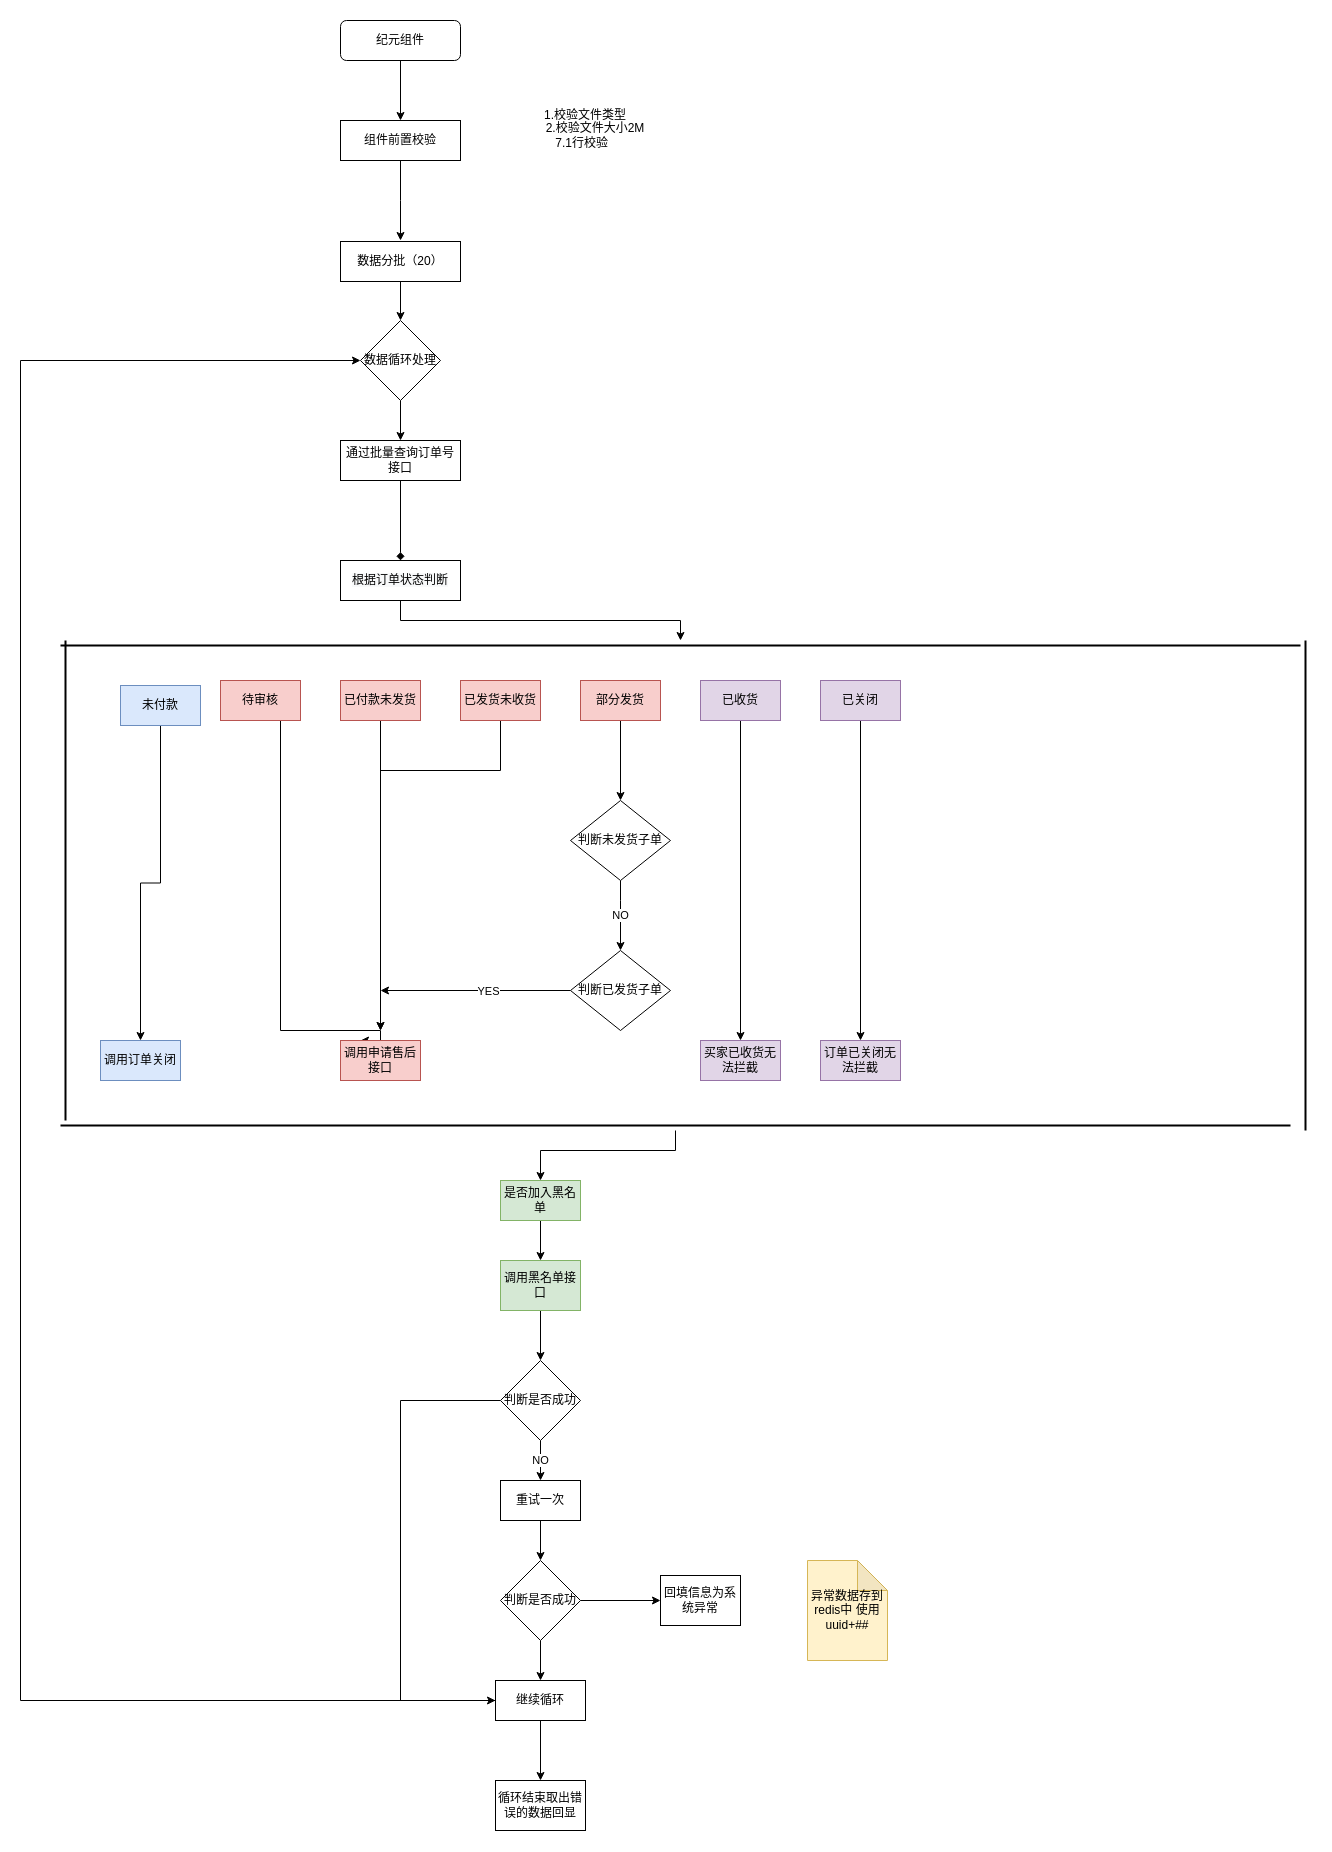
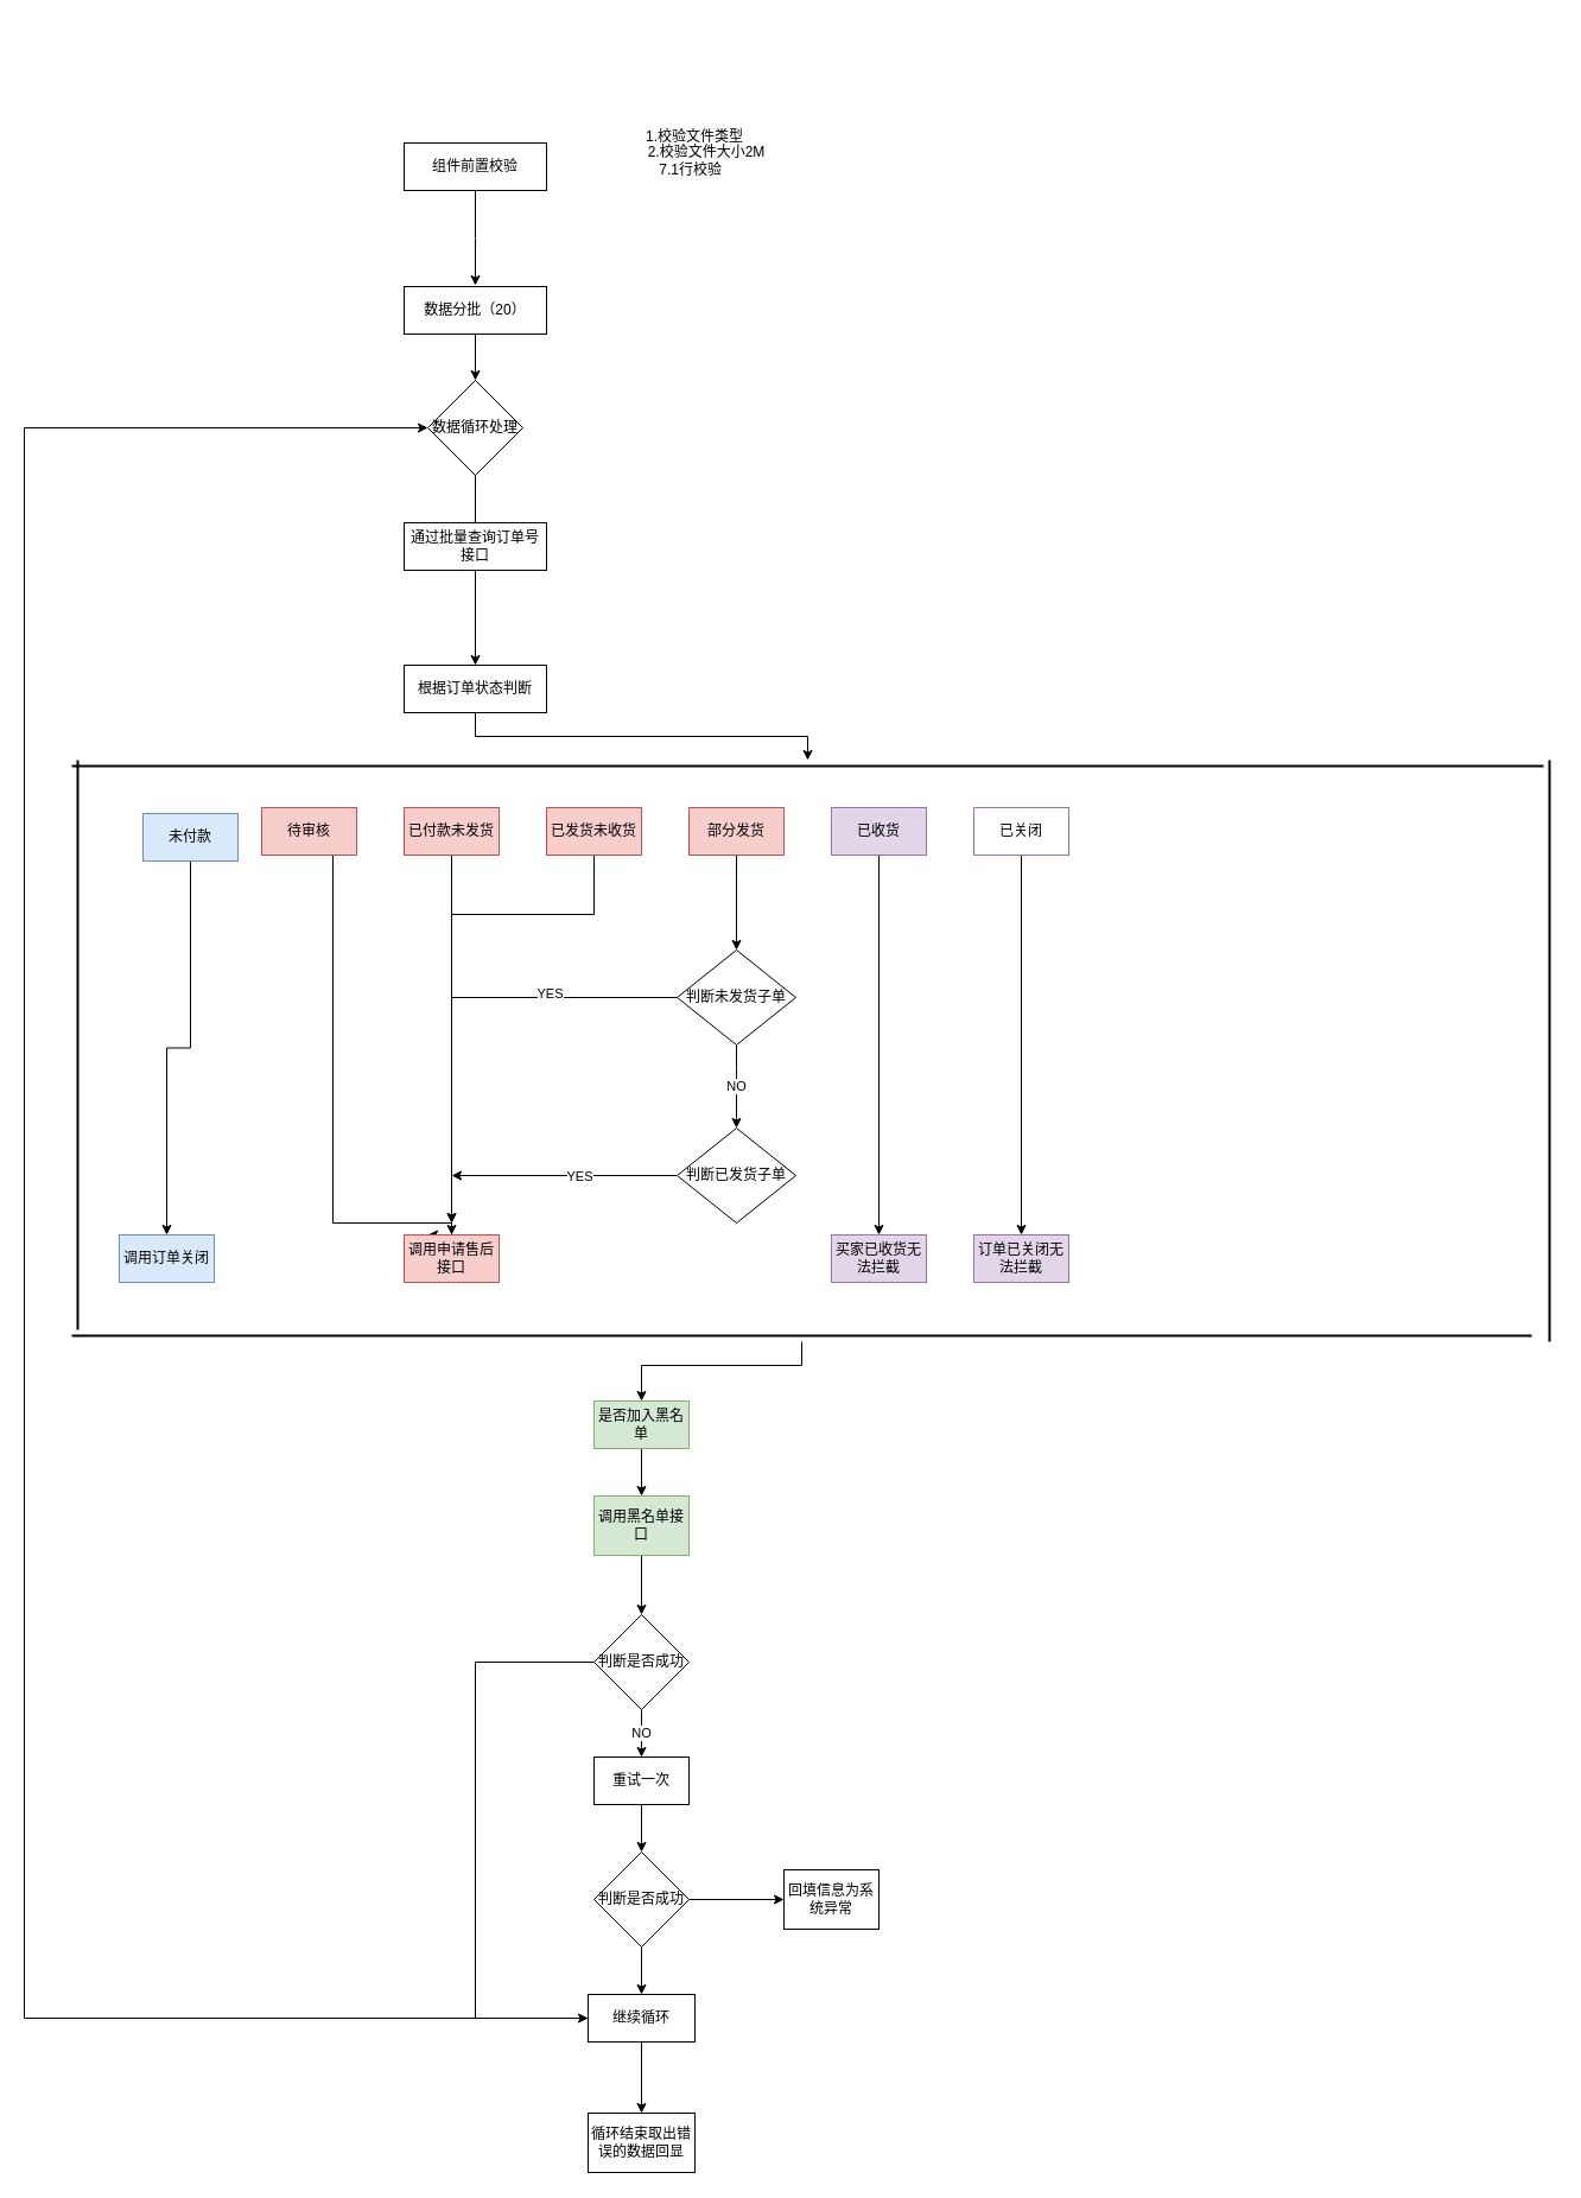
  <mxCell id="0" />
  <mxCell id="1" parent="0" />
- <mxCell id="2" style="edgeStyle=orthogonalEdgeStyle;rounded=0;orthogonalLoop=1;jettySize=auto;html=1;entryX=0.5;entryY=0;entryDx=0;entryDy=0;" edge="1" parent="1" source="3" target="5"><mxGeometry relative="1" as="geometry" /></mxCell>
- <mxCell id="3" value="纪元组件" style="rounded=1;whiteSpace=wrap;html=1;" parent="1" vertex="1"><mxGeometry x="340" y="20" width="120" height="40" as="geometry" /></mxCell>
  <mxCell id="4" style="edgeStyle=orthogonalEdgeStyle;rounded=0;orthogonalLoop=1;jettySize=auto;html=1;" edge="1" parent="1" source="5"><mxGeometry relative="1" as="geometry"><mxPoint x="400" y="240" as="targetPoint" /></mxGeometry></mxCell>
  <mxCell id="5" value="组件前置校验" style="rounded=0;whiteSpace=wrap;html=1;" parent="1" vertex="1"><mxGeometry x="340" y="120" width="120" height="40" as="geometry" /></mxCell>
  <mxCell id="6" value="1.校验文件类型" style="text;html=1;strokeColor=none;fillColor=none;align=center;verticalAlign=middle;whiteSpace=wrap;rounded=0;" parent="1" vertex="1"><mxGeometry x="490" y="90" width="190" height="50" as="geometry" /></mxCell>
  <mxCell id="7" value="2.校验文件大小2M&lt;br&gt;7.1行校验&amp;nbsp; &amp;nbsp; &amp;nbsp; &amp;nbsp;&amp;nbsp;" style="text;html=1;strokeColor=none;fillColor=none;align=center;verticalAlign=middle;whiteSpace=wrap;rounded=0;" parent="1" vertex="1"><mxGeometry x="500" y="110" width="190" height="50" as="geometry" /></mxCell>
  <mxCell id="8" style="edgeStyle=orthogonalEdgeStyle;rounded=0;orthogonalLoop=1;jettySize=auto;html=1;entryX=0.5;entryY=0;entryDx=0;entryDy=0;" edge="1" parent="1" source="9" target="57"><mxGeometry relative="1" as="geometry" /></mxCell>
  <mxCell id="9" value="数据分批（20）" style="rounded=0;whiteSpace=wrap;html=1;" parent="1" vertex="1"><mxGeometry x="340" y="241" width="120" height="40" as="geometry" /></mxCell>
  <mxCell id="10" style="edgeStyle=orthogonalEdgeStyle;rounded=0;orthogonalLoop=1;jettySize=auto;html=1;entryX=0.5;entryY=0;entryDx=0;entryDy=0;" edge="1" parent="1" source="11" target="33"><mxGeometry relative="1" as="geometry" /></mxCell>
  <mxCell id="11" value="未付款" style="rounded=0;whiteSpace=wrap;html=1;fillColor=#dae8fc;strokeColor=#6c8ebf;" parent="1" vertex="1"><mxGeometry x="120" y="685" width="80" height="40" as="geometry" /></mxCell>
  <mxCell id="12" style="edgeStyle=orthogonalEdgeStyle;rounded=0;orthogonalLoop=1;jettySize=auto;html=1;" edge="1" parent="1" source="13" target="46"><mxGeometry relative="1" as="geometry" /></mxCell>
  <mxCell id="13" value="&#10;&#10;&lt;span style=&quot;color: rgb(0, 0, 0); font-family: helvetica; font-size: 12px; font-style: normal; font-weight: 400; letter-spacing: normal; text-align: center; text-indent: 0px; text-transform: none; word-spacing: 0px; background-color: rgb(248, 249, 250); display: inline; float: none;&quot;&gt;根据订单状态判断&lt;/span&gt;&#10;&#10;" style="rounded=0;whiteSpace=wrap;html=1;" parent="1" vertex="1"><mxGeometry x="340" y="560" width="120" height="40" as="geometry" /></mxCell>
  <mxCell id="14" style="edgeStyle=orthogonalEdgeStyle;rounded=0;orthogonalLoop=1;jettySize=auto;html=1;entryX=0.25;entryY=0;entryDx=0;entryDy=0;" edge="1" parent="1" source="15" target="34"><mxGeometry relative="1" as="geometry"><Array as="points"><mxPoint x="280" y="1030" /><mxPoint x="380" y="1030" /><mxPoint x="380" y="1040" /></Array></mxGeometry></mxCell>
  <mxCell id="15" value="待审核" style="rounded=0;whiteSpace=wrap;html=1;fillColor=#f8cecc;strokeColor=#b85450;" parent="1" vertex="1"><mxGeometry x="220" y="680" width="80" height="40" as="geometry" /></mxCell>
  <mxCell id="16" style="edgeStyle=orthogonalEdgeStyle;rounded=0;orthogonalLoop=1;jettySize=auto;html=1;" edge="1" parent="1" source="17"><mxGeometry relative="1" as="geometry"><mxPoint x="380" y="1030" as="targetPoint" /></mxGeometry></mxCell>
  <mxCell id="17" value="已付款未发货" style="rounded=0;whiteSpace=wrap;html=1;fillColor=#f8cecc;strokeColor=#b85450;" parent="1" vertex="1"><mxGeometry x="340" y="680" width="80" height="40" as="geometry" /></mxCell>
  <mxCell id="18" style="edgeStyle=orthogonalEdgeStyle;rounded=0;orthogonalLoop=1;jettySize=auto;html=1;" edge="1" parent="1" source="19"><mxGeometry relative="1" as="geometry"><mxPoint x="380" y="1030" as="targetPoint" /><Array as="points"><mxPoint x="500" y="770" /><mxPoint x="380" y="770" /></Array></mxGeometry></mxCell>
  <mxCell id="19" value="已发货未收货&lt;br&gt;" style="rounded=0;whiteSpace=wrap;html=1;fillColor=#f8cecc;strokeColor=#b85450;" parent="1" vertex="1"><mxGeometry x="460" y="680" width="80" height="40" as="geometry" /></mxCell>
  <mxCell id="20" style="edgeStyle=orthogonalEdgeStyle;rounded=0;orthogonalLoop=1;jettySize=auto;html=1;entryX=0.5;entryY=0;entryDx=0;entryDy=0;" edge="1" parent="1" source="21" target="27"><mxGeometry relative="1" as="geometry" /></mxCell>
  <mxCell id="21" value="部分发货" style="rounded=0;whiteSpace=wrap;html=1;fillColor=#f8cecc;strokeColor=#b85450;" parent="1" vertex="1"><mxGeometry x="580" y="680" width="80" height="40" as="geometry" /></mxCell>
  <mxCell id="22" style="edgeStyle=orthogonalEdgeStyle;rounded=0;orthogonalLoop=1;jettySize=auto;html=1;entryX=0.5;entryY=0;entryDx=0;entryDy=0;" edge="1" parent="1" source="23" target="35"><mxGeometry relative="1" as="geometry" /></mxCell>
  <mxCell id="23" value="已收货" style="rounded=0;whiteSpace=wrap;html=1;fillColor=#e1d5e7;strokeColor=#9673a6;" parent="1" vertex="1"><mxGeometry x="700" y="680" width="80" height="40" as="geometry" /></mxCell>
+ <mxCell id="24" style="edgeStyle=orthogonalEdgeStyle;rounded=0;orthogonalLoop=1;jettySize=auto;html=1;entryX=0.5;entryY=0;entryDx=0;entryDy=0;" parent="1" source="27" target="34" edge="1"><mxGeometry relative="1" as="geometry" /></mxCell>
+ <mxCell id="25" value="YES" style="edgeLabel;html=1;align=center;verticalAlign=middle;resizable=0;points=[];" parent="24" vertex="1" connectable="0"><mxGeometry x="-0.446" y="-4" relative="1" as="geometry"><mxPoint as="offset" /></mxGeometry></mxCell>
  <mxCell id="26" value="NO" style="edgeStyle=orthogonalEdgeStyle;rounded=0;orthogonalLoop=1;jettySize=auto;html=1;" parent="1" source="27" target="30" edge="1"><mxGeometry relative="1" as="geometry"><Array as="points"><mxPoint x="620" y="900" /><mxPoint x="620" y="900" /></Array></mxGeometry></mxCell>
  <mxCell id="27" value="判断未发货子单" style="rhombus;whiteSpace=wrap;html=1;" parent="1" vertex="1"><mxGeometry x="570" y="800" width="100" height="80" as="geometry" /></mxCell>
  <mxCell id="28" value="" style="edgeStyle=orthogonalEdgeStyle;rounded=0;orthogonalLoop=1;jettySize=auto;html=1;" edge="1" parent="1" source="30"><mxGeometry relative="1" as="geometry"><mxPoint x="380" y="990" as="targetPoint" /></mxGeometry></mxCell>
  <mxCell id="29" value="YES" style="edgeLabel;html=1;align=center;verticalAlign=middle;resizable=0;points=[];" vertex="1" connectable="0" parent="28"><mxGeometry x="-0.126" relative="1" as="geometry"><mxPoint as="offset" /></mxGeometry></mxCell>
  <mxCell id="30" value="判断已发货子单" style="rhombus;whiteSpace=wrap;html=1;" parent="1" vertex="1"><mxGeometry x="570" y="950" width="100" height="80" as="geometry" /></mxCell>
  <mxCell id="31" style="edgeStyle=orthogonalEdgeStyle;rounded=0;orthogonalLoop=1;jettySize=auto;html=1;entryX=0.5;entryY=0;entryDx=0;entryDy=0;" edge="1" parent="1" source="32" target="36"><mxGeometry relative="1" as="geometry" /></mxCell>
- <mxCell id="32" value="已关闭" style="rounded=0;whiteSpace=wrap;html=1;fillColor=#e1d5e7;strokeColor=#9673a6;" parent="1" vertex="1"><mxGeometry x="820" y="680" width="80" height="40" as="geometry" /></mxCell>
+ <mxCell id="32" value="已关闭" style="rounded=0;whiteSpace=wrap;html=1;fillColor=#ffffff;strokeColor=#9673a6;" parent="1" vertex="1"><mxGeometry x="820" y="680" width="80" height="40" as="geometry" /></mxCell>
  <mxCell id="33" value="调用订单关闭" style="rounded=0;whiteSpace=wrap;html=1;fillColor=#dae8fc;strokeColor=#6c8ebf;" parent="1" vertex="1"><mxGeometry x="100" y="1040" width="80" height="40" as="geometry" /></mxCell>
  <mxCell id="34" value="调用申请售后接口" style="rounded=0;whiteSpace=wrap;html=1;fillColor=#f8cecc;strokeColor=#b85450;" parent="1" vertex="1"><mxGeometry x="340" y="1040" width="80" height="40" as="geometry" /></mxCell>
  <mxCell id="35" value="买家已收货无法拦截" style="rounded=0;whiteSpace=wrap;html=1;fillColor=#e1d5e7;strokeColor=#9673a6;" parent="1" vertex="1"><mxGeometry x="700" y="1040" width="80" height="40" as="geometry" /></mxCell>
  <mxCell id="36" value="订单已关闭无法拦截" style="rounded=0;whiteSpace=wrap;html=1;fillColor=#e1d5e7;strokeColor=#9673a6;" parent="1" vertex="1"><mxGeometry x="820" y="1040" width="80" height="40" as="geometry" /></mxCell>
  <mxCell id="37" style="edgeStyle=orthogonalEdgeStyle;rounded=0;orthogonalLoop=1;jettySize=auto;html=1;entryX=0.5;entryY=0;entryDx=0;entryDy=0;" edge="1" parent="1" source="38" target="63"><mxGeometry relative="1" as="geometry" /></mxCell>
  <mxCell id="38" value="重试一次" style="rounded=0;whiteSpace=wrap;html=1;" parent="1" vertex="1"><mxGeometry x="500" y="1480" width="80" height="40" as="geometry" /></mxCell>
  <mxCell id="39" value="" style="rounded=0;whiteSpace=wrap;html=1;" vertex="1" parent="1"><mxGeometry x="540" y="530" height="10" as="geometry" /></mxCell>
  <mxCell id="40" style="edgeStyle=orthogonalEdgeStyle;rounded=0;orthogonalLoop=1;jettySize=auto;html=1;entryX=0.5;entryY=0;entryDx=0;entryDy=0;" edge="1" parent="1" source="41" target="43"><mxGeometry relative="1" as="geometry" /></mxCell>
  <mxCell id="41" value="是否加入黑名单" style="rounded=0;whiteSpace=wrap;html=1;fillColor=#d5e8d4;strokeColor=#82b366;" vertex="1" parent="1"><mxGeometry x="500" y="1180" width="80" height="40" as="geometry" /></mxCell>
  <mxCell id="42" style="edgeStyle=orthogonalEdgeStyle;rounded=0;orthogonalLoop=1;jettySize=auto;html=1;entryX=0.5;entryY=0;entryDx=0;entryDy=0;" edge="1" parent="1" source="43" target="51"><mxGeometry relative="1" as="geometry" /></mxCell>
  <mxCell id="43" value="调用黑名单接口" style="rounded=0;whiteSpace=wrap;html=1;fillColor=#d5e8d4;strokeColor=#82b366;" vertex="1" parent="1"><mxGeometry x="500" y="1260" width="80" height="50" as="geometry" /></mxCell>
  <mxCell id="44" value="" style="line;strokeWidth=2;direction=south;html=1;" vertex="1" parent="1"><mxGeometry x="60" y="640" width="10" height="480" as="geometry" /></mxCell>
  <mxCell id="45" value="" style="line;strokeWidth=2;direction=south;html=1;" vertex="1" parent="1"><mxGeometry x="1300" y="640" width="10" height="490" as="geometry" /></mxCell>
  <mxCell id="46" value="" style="line;strokeWidth=2;html=1;" vertex="1" parent="1"><mxGeometry x="60" y="640" width="1240" height="10" as="geometry" /></mxCell>
  <mxCell id="47" style="edgeStyle=orthogonalEdgeStyle;rounded=0;orthogonalLoop=1;jettySize=auto;html=1;" edge="1" parent="1" source="48"><mxGeometry relative="1" as="geometry"><mxPoint x="540" y="1180" as="targetPoint" /><Array as="points"><mxPoint x="675" y="1150" /><mxPoint x="540" y="1150" /></Array></mxGeometry></mxCell>
  <mxCell id="48" value="" style="line;strokeWidth=2;html=1;" vertex="1" parent="1"><mxGeometry x="60" y="1120" width="1230" height="10" as="geometry" /></mxCell>
  <mxCell id="49" value="NO" style="edgeStyle=orthogonalEdgeStyle;rounded=0;orthogonalLoop=1;jettySize=auto;html=1;entryX=0.5;entryY=0;entryDx=0;entryDy=0;" edge="1" parent="1" source="51" target="38"><mxGeometry relative="1" as="geometry" /></mxCell>
  <mxCell id="50" style="edgeStyle=orthogonalEdgeStyle;rounded=0;orthogonalLoop=1;jettySize=auto;html=1;entryX=0;entryY=0.5;entryDx=0;entryDy=0;" edge="1" parent="1" source="51" target="54"><mxGeometry relative="1" as="geometry"><Array as="points"><mxPoint x="400" y="1400" /><mxPoint x="400" y="1700" /></Array></mxGeometry></mxCell>
  <mxCell id="51" value="判断是否成功" style="rhombus;whiteSpace=wrap;html=1;" vertex="1" parent="1"><mxGeometry x="500" y="1360" width="80" height="80" as="geometry" /></mxCell>
  <mxCell id="52" style="edgeStyle=orthogonalEdgeStyle;rounded=0;orthogonalLoop=1;jettySize=auto;html=1;entryX=0;entryY=0.5;entryDx=0;entryDy=0;" edge="1" parent="1" source="54" target="57"><mxGeometry relative="1" as="geometry"><Array as="points"><mxPoint x="20" y="1700" /><mxPoint x="20" y="360" /></Array></mxGeometry></mxCell>
  <mxCell id="53" value="" style="edgeStyle=orthogonalEdgeStyle;rounded=0;orthogonalLoop=1;jettySize=auto;html=1;" edge="1" parent="1" source="54" target="64"><mxGeometry relative="1" as="geometry" /></mxCell>
  <mxCell id="54" value="继续循环" style="rounded=0;whiteSpace=wrap;html=1;" vertex="1" parent="1"><mxGeometry x="495" y="1680" width="90" height="40" as="geometry" /></mxCell>
  <mxCell id="55" value="回填信息为系统异常" style="rounded=0;whiteSpace=wrap;html=1;" vertex="1" parent="1"><mxGeometry x="660" y="1575" width="80" height="50" as="geometry" /></mxCell>
- <mxCell id="56" style="edgeStyle=orthogonalEdgeStyle;rounded=0;orthogonalLoop=1;jettySize=auto;html=1;entryX=0.5;entryY=0;entryDx=0;entryDy=0;" edge="1" parent="1" source="57" target="59"><mxGeometry relative="1" as="geometry" /></mxCell>
+ <mxCell id="56" style="edgeStyle=orthogonalEdgeStyle;rounded=0;orthogonalLoop=1;jettySize=auto;html=1;entryX=0.5;entryY=0;entryDx=0;entryDy=0;endArrow=none;" edge="1" parent="1" source="57" target="59"><mxGeometry relative="1" as="geometry" /></mxCell>
  <mxCell id="57" value="数据循环处理" style="rhombus;whiteSpace=wrap;html=1;" vertex="1" parent="1"><mxGeometry x="360" y="320" width="80" height="80" as="geometry" /></mxCell>
- <mxCell id="58" style="edgeStyle=orthogonalEdgeStyle;rounded=0;orthogonalLoop=1;jettySize=auto;html=1;endArrow=diamond;" edge="1" parent="1" source="59" target="13"><mxGeometry relative="1" as="geometry" /></mxCell>
+ <mxCell id="58" style="edgeStyle=orthogonalEdgeStyle;rounded=0;orthogonalLoop=1;jettySize=auto;html=1;" edge="1" parent="1" source="59" target="13"><mxGeometry relative="1" as="geometry" /></mxCell>
  <mxCell id="59" value="&lt;span&gt;通过批量查询订单号接口&lt;/span&gt;" style="rounded=0;whiteSpace=wrap;html=1;" vertex="1" parent="1"><mxGeometry x="340" y="440" width="120" height="40" as="geometry" /></mxCell>
- <mxCell id="60" value="异常数据存到redis中 使用uuid+##" style="shape=note;whiteSpace=wrap;html=1;backgroundOutline=1;darkOpacity=0.05;fillColor=#fff2cc;strokeColor=#d6b656;" vertex="1" parent="1"><mxGeometry x="807" y="1560" width="80" height="100" as="geometry" /></mxCell>
  <mxCell id="61" style="edgeStyle=orthogonalEdgeStyle;rounded=0;orthogonalLoop=1;jettySize=auto;html=1;entryX=0;entryY=0.5;entryDx=0;entryDy=0;" edge="1" parent="1" source="63" target="55"><mxGeometry relative="1" as="geometry" /></mxCell>
  <mxCell id="62" value="" style="edgeStyle=orthogonalEdgeStyle;rounded=0;orthogonalLoop=1;jettySize=auto;html=1;" edge="1" parent="1" source="63" target="54"><mxGeometry relative="1" as="geometry" /></mxCell>
  <mxCell id="63" value="判断是否成功" style="rhombus;whiteSpace=wrap;html=1;" vertex="1" parent="1"><mxGeometry x="500" y="1560" width="80" height="80" as="geometry" /></mxCell>
  <mxCell id="64" value="循环结束取出错误的数据回显" style="rounded=0;whiteSpace=wrap;html=1;" vertex="1" parent="1"><mxGeometry x="495" y="1780" width="90" height="50" as="geometry" /></mxCell>
